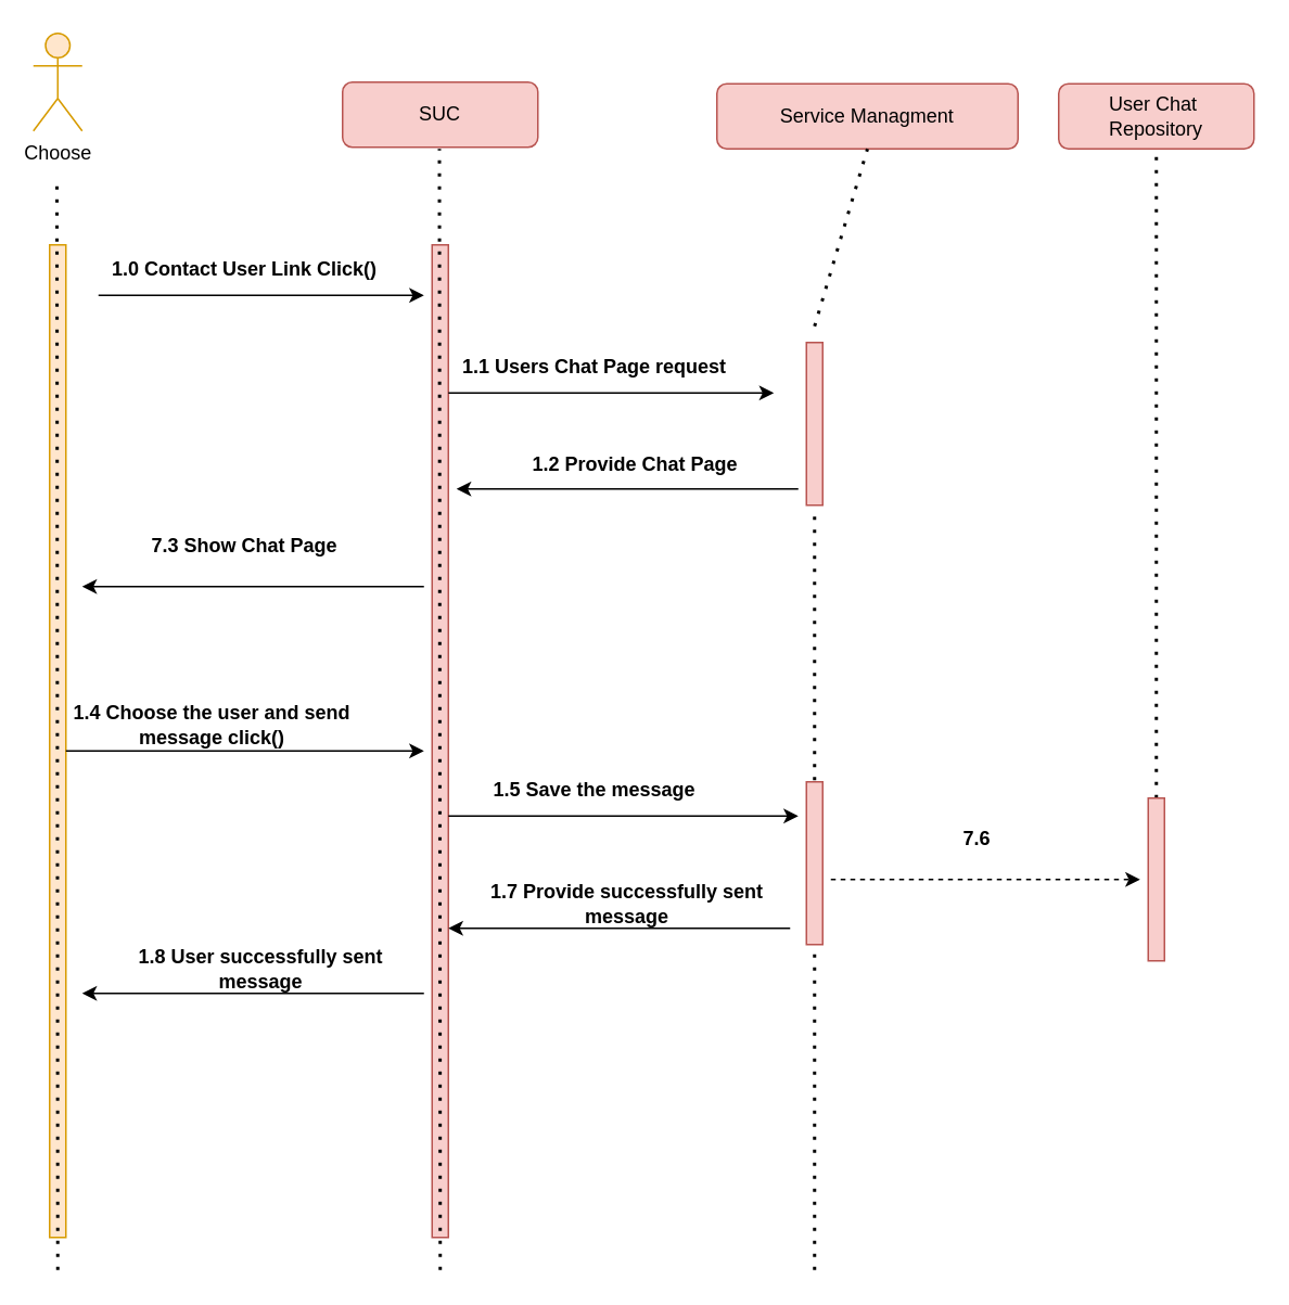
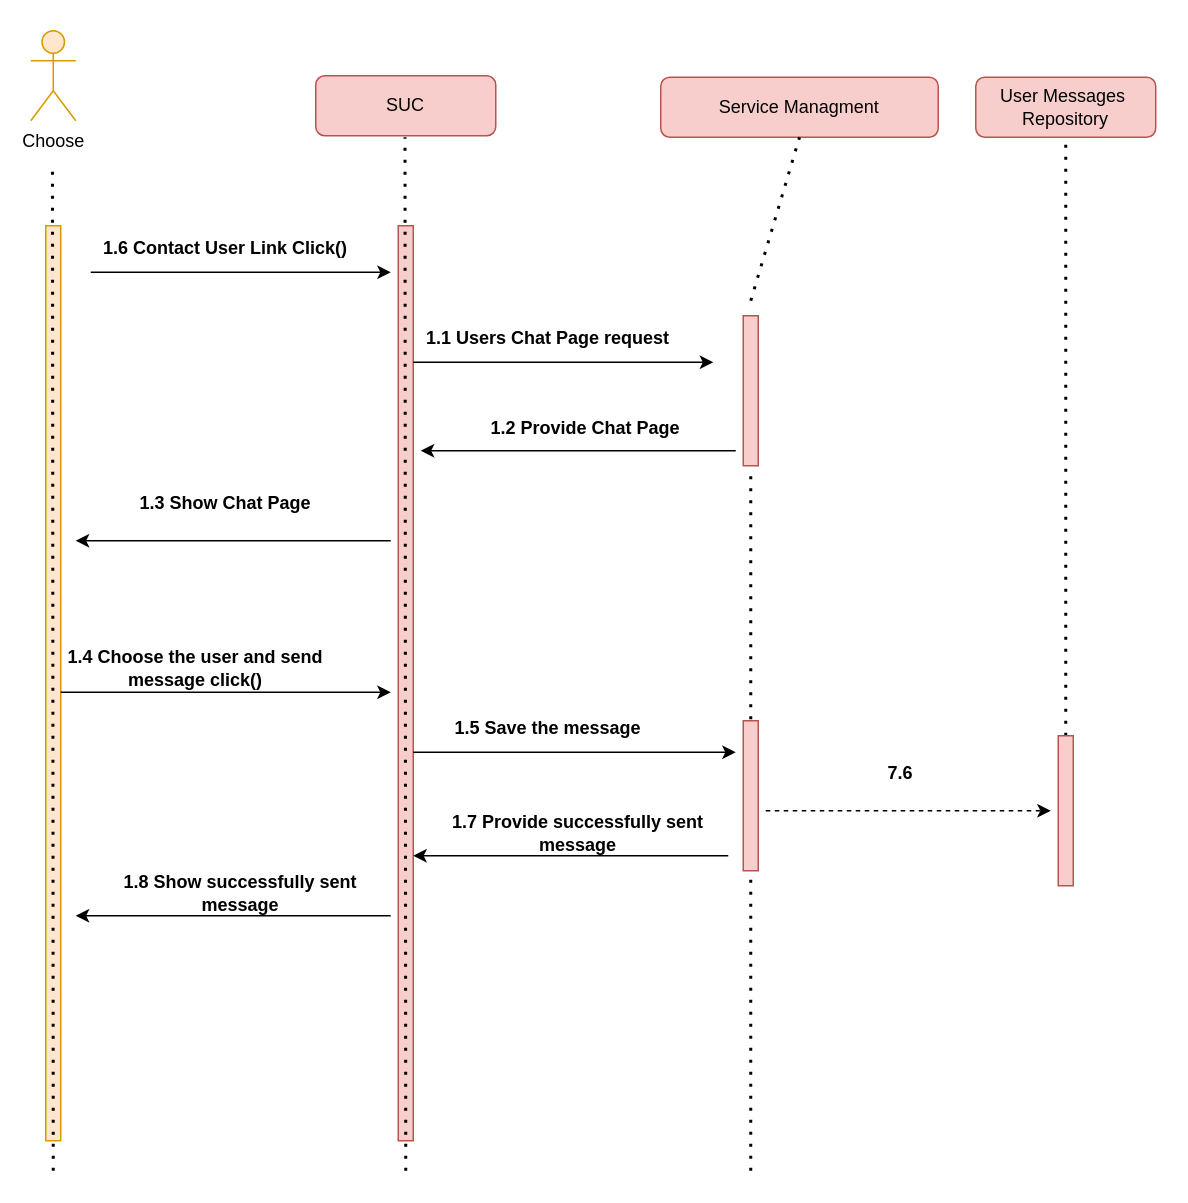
  <mxCell id="0" />
  <mxCell id="1" parent="0" />
  <mxCell id="2" value="Service Managment" style="rounded=1;whiteSpace=wrap;html=1;fillColor=#f8cecc;strokeColor=#b85450;" vertex="1" parent="1"><mxGeometry x="440" y="51" width="185" height="40" as="geometry" /></mxCell>
  <mxCell id="3" value="Choose" style="shape=umlActor;verticalLabelPosition=bottom;verticalAlign=top;html=1;outlineConnect=0;fillColor=#ffe6cc;strokeColor=#d79b00;" vertex="1" parent="1"><mxGeometry x="20" y="20" width="30" height="60" as="geometry" /></mxCell>
  <mxCell id="4" value="" style="endArrow=none;dashed=1;html=1;dashPattern=1 3;strokeWidth=2;rounded=0;fontSize=14;entryX=0.5;entryY=1;entryDx=0;entryDy=0;startArrow=none;" edge="1" parent="1" target="2"><mxGeometry width="50" height="50" relative="1" as="geometry"><mxPoint x="500" y="200" as="sourcePoint" /><mxPoint x="550" y="231" as="targetPoint" /></mxGeometry></mxCell>
  <mxCell id="5" value="" style="html=1;points=[];perimeter=orthogonalPerimeter;fontSize=14;fillColor=#ffe6cc;strokeColor=#d79b00;perimeterSpacing=1;rounded=0;shadow=0;glass=0;sketch=0;" vertex="1" parent="1"><mxGeometry x="30" y="150" width="10" height="610" as="geometry" /></mxCell>
  <mxCell id="6" value="" style="endArrow=classic;html=1;rounded=0;fontSize=14;" edge="1" parent="1"><mxGeometry width="50" height="50" relative="1" as="geometry"><mxPoint x="60" y="181" as="sourcePoint" /><mxPoint x="260" y="181" as="targetPoint" /></mxGeometry></mxCell>
- <mxCell id="7" value="&lt;font style=&quot;font-size: 12px&quot;&gt;1.0 Contact User Link Click()&lt;/font&gt;" style="text;html=1;strokeColor=none;fillColor=none;align=center;verticalAlign=middle;whiteSpace=wrap;rounded=0;shadow=0;glass=0;sketch=0;fontSize=12;fontStyle=1" vertex="1" parent="1"><mxGeometry x="60" y="160" width="180" height="10" as="geometry" /></mxCell>
+ <mxCell id="7" value="&lt;font style=&quot;font-size: 12px&quot;&gt;1.6 Contact User Link Click()&lt;/font&gt;" style="text;html=1;strokeColor=none;fillColor=none;align=center;verticalAlign=middle;whiteSpace=wrap;rounded=0;shadow=0;glass=0;sketch=0;fontSize=12;fontStyle=1" vertex="1" parent="1"><mxGeometry x="60" y="160" width="180" height="10" as="geometry" /></mxCell>
  <mxCell id="8" value="SUC" style="rounded=1;whiteSpace=wrap;html=1;fillColor=#f8cecc;strokeColor=#b85450;" vertex="1" parent="1"><mxGeometry x="210" y="50" width="120" height="40" as="geometry" /></mxCell>
  <mxCell id="9" value="" style="html=1;points=[];perimeter=orthogonalPerimeter;fontSize=14;fillColor=#f8cecc;strokeColor=#b85450;perimeterSpacing=1;rounded=0;shadow=0;glass=0;sketch=0;" vertex="1" parent="1"><mxGeometry x="265" y="150" width="10" height="610" as="geometry" /></mxCell>
  <mxCell id="10" value="" style="html=1;points=[];perimeter=orthogonalPerimeter;fontSize=14;fillColor=#f8cecc;strokeColor=#b85450;perimeterSpacing=1;rounded=0;shadow=0;glass=0;sketch=0;" vertex="1" parent="1"><mxGeometry x="495" y="210" width="10" height="100" as="geometry" /></mxCell>
  <mxCell id="11" value="" style="endArrow=none;dashed=1;html=1;dashPattern=1 3;strokeWidth=2;rounded=0;fontSize=14;entryX=0.5;entryY=1;entryDx=0;entryDy=0;startArrow=none;" edge="1" parent="1" source="20" target="10"><mxGeometry width="50" height="50" relative="1" as="geometry"><mxPoint x="500" y="760" as="sourcePoint" /><mxPoint x="520" y="90" as="targetPoint" /></mxGeometry></mxCell>
  <mxCell id="12" value="" style="endArrow=classic;html=1;rounded=0;fontSize=14;" edge="1" parent="1"><mxGeometry width="50" height="50" relative="1" as="geometry"><mxPoint x="275" y="241" as="sourcePoint" /><mxPoint x="475" y="241" as="targetPoint" /></mxGeometry></mxCell>
  <mxCell id="13" value="&lt;font style=&quot;font-size: 12px&quot;&gt;1.1 Users Chat Page request&lt;/font&gt;" style="text;html=1;strokeColor=none;fillColor=none;align=center;verticalAlign=middle;whiteSpace=wrap;rounded=0;shadow=0;glass=0;sketch=0;fontSize=12;fontStyle=1" vertex="1" parent="1"><mxGeometry x="275" y="220" width="180" height="10" as="geometry" /></mxCell>
  <mxCell id="14" value="" style="endArrow=classic;html=1;rounded=0;fontSize=14;" edge="1" parent="1"><mxGeometry width="50" height="50" relative="1" as="geometry"><mxPoint x="490" y="300" as="sourcePoint" /><mxPoint x="280" y="300" as="targetPoint" /></mxGeometry></mxCell>
  <mxCell id="15" value="&lt;font style=&quot;font-size: 12px&quot;&gt;1.2 Provide Chat Page&lt;/font&gt;" style="text;html=1;strokeColor=none;fillColor=none;align=center;verticalAlign=middle;whiteSpace=wrap;rounded=0;shadow=0;glass=0;sketch=0;fontSize=12;fontStyle=1" vertex="1" parent="1"><mxGeometry x="300" y="280" width="180" height="10" as="geometry" /></mxCell>
  <mxCell id="16" value="" style="endArrow=classic;html=1;rounded=0;fontSize=14;" edge="1" parent="1"><mxGeometry width="50" height="50" relative="1" as="geometry"><mxPoint x="260" y="360" as="sourcePoint" /><mxPoint x="50" y="360" as="targetPoint" /></mxGeometry></mxCell>
- <mxCell id="17" value="&lt;font style=&quot;font-size: 12px&quot;&gt;7.3 Show Chat Page&lt;/font&gt;" style="text;html=1;strokeColor=none;fillColor=none;align=center;verticalAlign=middle;whiteSpace=wrap;rounded=0;shadow=0;glass=0;sketch=0;fontSize=12;fontStyle=1" vertex="1" parent="1"><mxGeometry x="60" y="330" width="180" height="10" as="geometry" /></mxCell>
+ <mxCell id="17" value="&lt;font style=&quot;font-size: 12px&quot;&gt;1.3 Show Chat Page&lt;/font&gt;" style="text;html=1;strokeColor=none;fillColor=none;align=center;verticalAlign=middle;whiteSpace=wrap;rounded=0;shadow=0;glass=0;sketch=0;fontSize=12;fontStyle=1" vertex="1" parent="1"><mxGeometry x="60" y="330" width="180" height="10" as="geometry" /></mxCell>
  <mxCell id="18" value="" style="endArrow=classic;html=1;rounded=0;fontSize=14;" edge="1" parent="1"><mxGeometry width="50" height="50" relative="1" as="geometry"><mxPoint x="40" y="461" as="sourcePoint" /><mxPoint x="260" y="461" as="targetPoint" /></mxGeometry></mxCell>
  <mxCell id="19" value="&lt;font style=&quot;font-size: 12px&quot;&gt;1.4 Choose the user and send message click()&lt;/font&gt;" style="text;html=1;strokeColor=none;fillColor=none;align=center;verticalAlign=middle;whiteSpace=wrap;rounded=0;shadow=0;glass=0;sketch=0;fontSize=12;fontStyle=1" vertex="1" parent="1"><mxGeometry x="40" y="440" width="180" height="10" as="geometry" /></mxCell>
  <mxCell id="20" value="" style="html=1;points=[];perimeter=orthogonalPerimeter;fontSize=14;fillColor=#f8cecc;strokeColor=#b85450;perimeterSpacing=1;rounded=0;shadow=0;glass=0;sketch=0;" vertex="1" parent="1"><mxGeometry x="495" y="480" width="10" height="100" as="geometry" /></mxCell>
  <mxCell id="21" value="" style="endArrow=none;dashed=1;html=1;dashPattern=1 3;strokeWidth=2;rounded=0;fontSize=14;entryX=0.5;entryY=1;entryDx=0;entryDy=0;startArrow=none;" edge="1" parent="1" target="20"><mxGeometry width="50" height="50" relative="1" as="geometry"><mxPoint x="500" y="780" as="sourcePoint" /><mxPoint x="500" y="311" as="targetPoint" /></mxGeometry></mxCell>
  <mxCell id="22" value="" style="endArrow=classic;html=1;rounded=0;fontSize=14;" edge="1" parent="1"><mxGeometry width="50" height="50" relative="1" as="geometry"><mxPoint x="275" y="501" as="sourcePoint" /><mxPoint x="490" y="501" as="targetPoint" /></mxGeometry></mxCell>
  <mxCell id="23" value="1.5 Save the message&lt;span style=&quot;color: rgba(0 , 0 , 0 , 0) ; font-family: monospace ; font-size: 0px ; font-weight: 400&quot;&gt;%3CmxGraphModel%3E%3Croot%3E%3CmxCell%20id%3D%220%22%2F%3E%3CmxCell%20id%3D%221%22%20parent%3D%220%22%2F%3E%3CmxCell%20id%3D%222%22%20value%3D%22User%20Repository%22%20style%3D%22rounded%3D1%3BwhiteSpace%3Dwrap%3Bhtml%3D1%3BfillColor%3D%23f8cecc%3BstrokeColor%3D%23b85450%3B%22%20vertex%3D%221%22%20parent%3D%221%22%3E%3CmxGeometry%20x%3D%22540%22%20y%3D%22170%22%20width%3D%22120%22%20height%3D%2240%22%20as%3D%22geometry%22%2F%3E%3C%2FmxCell%3E%3CmxCell%20id%3D%223%22%20value%3D%22%22%20style%3D%22endArrow%3Dnone%3Bdashed%3D1%3Bhtml%3D1%3BdashPattern%3D1%203%3BstrokeWidth%3D2%3Brounded%3D0%3BfontSize%3D14%3BentryX%3D0.5%3BentryY%3D1%3BentryDx%3D0%3BentryDy%3D0%3BstartArrow%3Dnone%3B%22%20edge%3D%221%22%20target%3D%222%22%20parent%3D%221%22%3E%3CmxGeometry%20width%3D%2250%22%20height%3D%2250%22%20relative%3D%221%22%20as%3D%22geometry%22%3E%3CmxPoint%20x%3D%22600%22%20y%3D%22609%22%20as%3D%22sourcePoint%22%2F%3E%3CmxPoint%20x%3D%22590%22%20y%3D%22300%22%20as%3D%22targetPoint%22%2F%3E%3C%2FmxGeometry%3E%3C%2FmxCell%3E%3C%2Froot%3E%3C%2FmxGraphModel%3E&lt;/span&gt;" style="text;html=1;strokeColor=none;fillColor=none;align=center;verticalAlign=middle;whiteSpace=wrap;rounded=0;shadow=0;glass=0;sketch=0;fontSize=12;fontStyle=1" vertex="1" parent="1"><mxGeometry x="275" y="480" width="180" height="10" as="geometry" /></mxCell>
  <mxCell id="24" value="" style="endArrow=classic;html=1;rounded=0;fontSize=14;" edge="1" parent="1"><mxGeometry width="50" height="50" relative="1" as="geometry"><mxPoint x="485" y="570" as="sourcePoint" /><mxPoint x="275" y="570" as="targetPoint" /></mxGeometry></mxCell>
  <mxCell id="25" value="&lt;font style=&quot;font-size: 12px&quot;&gt;1.7 Provide successfully sent message&lt;/font&gt;" style="text;html=1;strokeColor=none;fillColor=none;align=center;verticalAlign=middle;whiteSpace=wrap;rounded=0;shadow=0;glass=0;sketch=0;fontSize=12;fontStyle=1" vertex="1" parent="1"><mxGeometry x="295" y="550" width="180" height="10" as="geometry" /></mxCell>
  <mxCell id="26" value="" style="endArrow=classic;html=1;rounded=0;fontSize=14;" edge="1" parent="1"><mxGeometry width="50" height="50" relative="1" as="geometry"><mxPoint x="260" y="610" as="sourcePoint" /><mxPoint x="50" y="610" as="targetPoint" /></mxGeometry></mxCell>
- <mxCell id="27" value="&lt;font style=&quot;font-size: 12px&quot;&gt;1.8 User successfully sent message&lt;/font&gt;" style="text;html=1;strokeColor=none;fillColor=none;align=center;verticalAlign=middle;whiteSpace=wrap;rounded=0;shadow=0;glass=0;sketch=0;fontSize=12;fontStyle=1" vertex="1" parent="1"><mxGeometry x="70" y="590" width="180" height="10" as="geometry" /></mxCell>
+ <mxCell id="27" value="&lt;font style=&quot;font-size: 12px&quot;&gt;1.8 Show successfully sent message&lt;/font&gt;" style="text;html=1;strokeColor=none;fillColor=none;align=center;verticalAlign=middle;whiteSpace=wrap;rounded=0;shadow=0;glass=0;sketch=0;fontSize=12;fontStyle=1" vertex="1" parent="1"><mxGeometry x="70" y="590" width="180" height="10" as="geometry" /></mxCell>
  <mxCell id="28" value="" style="endArrow=none;dashed=1;html=1;dashPattern=1 3;strokeWidth=2;rounded=0;fontSize=14;entryX=0.5;entryY=1;entryDx=0;entryDy=0;startArrow=none;" edge="1" parent="1"><mxGeometry width="50" height="50" relative="1" as="geometry"><mxPoint x="270" y="780" as="sourcePoint" /><mxPoint x="269.5" y="91" as="targetPoint" /></mxGeometry></mxCell>
  <mxCell id="29" value="" style="endArrow=none;dashed=1;html=1;dashPattern=1 3;strokeWidth=2;rounded=0;fontSize=14;entryX=0.5;entryY=1;entryDx=0;entryDy=0;startArrow=none;" edge="1" parent="1"><mxGeometry width="50" height="50" relative="1" as="geometry"><mxPoint x="35" y="780" as="sourcePoint" /><mxPoint x="34.5" y="110.5" as="targetPoint" /></mxGeometry></mxCell>
- <mxCell id="30" value="User Chat&amp;nbsp; Repository" style="rounded=1;whiteSpace=wrap;html=1;fillColor=#f8cecc;strokeColor=#b85450;" vertex="1" parent="1"><mxGeometry x="650" y="51" width="120" height="40" as="geometry" /></mxCell>
+ <mxCell id="30" value="User Messages&amp;nbsp; Repository" style="rounded=1;whiteSpace=wrap;html=1;fillColor=#f8cecc;strokeColor=#b85450;" vertex="1" parent="1"><mxGeometry x="650" y="51" width="120" height="40" as="geometry" /></mxCell>
  <mxCell id="31" value="" style="endArrow=none;dashed=1;html=1;dashPattern=1 3;strokeWidth=2;rounded=0;fontSize=14;entryX=0.5;entryY=1;entryDx=0;entryDy=0;startArrow=none;" edge="1" parent="1" target="30"><mxGeometry width="50" height="50" relative="1" as="geometry"><mxPoint x="710" y="490" as="sourcePoint" /><mxPoint x="700" y="181" as="targetPoint" /></mxGeometry></mxCell>
  <mxCell id="32" value="" style="endArrow=classic;html=1;rounded=0;fontSize=14;dashed=1;" edge="1" parent="1"><mxGeometry width="50" height="50" relative="1" as="geometry"><mxPoint x="510" y="540" as="sourcePoint" /><mxPoint x="700" y="540" as="targetPoint" /></mxGeometry></mxCell>
  <mxCell id="33" value="" style="html=1;points=[];perimeter=orthogonalPerimeter;fontSize=14;fillColor=#f8cecc;strokeColor=#b85450;perimeterSpacing=1;rounded=0;shadow=0;glass=0;sketch=0;" vertex="1" parent="1"><mxGeometry x="705" y="490" width="10" height="100" as="geometry" /></mxCell>
  <mxCell id="34" value="&lt;b&gt;&lt;font style=&quot;font-size: 12px&quot;&gt;7.6&lt;/font&gt;&lt;/b&gt;" style="text;html=1;strokeColor=none;fillColor=none;align=center;verticalAlign=middle;whiteSpace=wrap;rounded=0;" vertex="1" parent="1"><mxGeometry x="570" y="500" width="60" height="30" as="geometry" /></mxCell>
